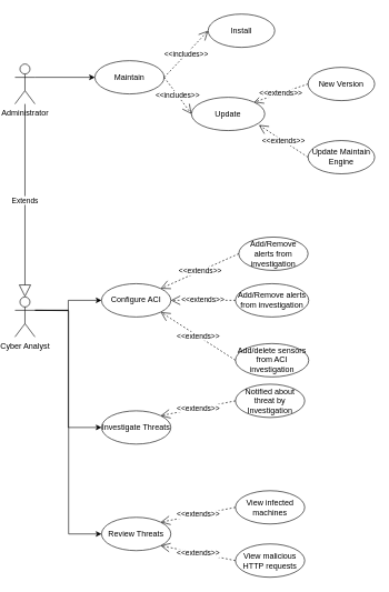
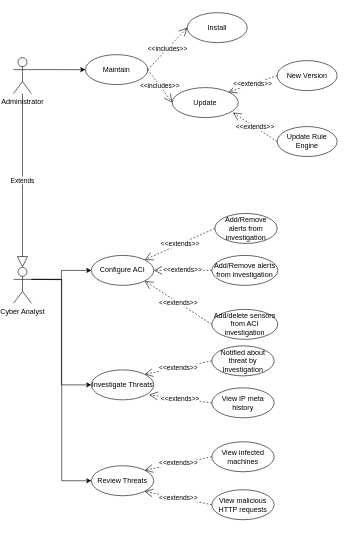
  <mxCell id="0" />
  <mxCell id="1" parent="0" />
  <mxCell id="2" style="edgeStyle=orthogonalEdgeStyle;rounded=0;orthogonalLoop=1;jettySize=auto;html=1;exitX=1;exitY=0.333;exitDx=0;exitDy=0;exitPerimeter=0;entryX=0;entryY=0.5;entryDx=0;entryDy=0;" parent="1" source="3" target="9" edge="1"><mxGeometry relative="1" as="geometry" /></mxCell>
  <mxCell id="3" value="Administrator" style="shape=umlActor;verticalLabelPosition=bottom;verticalAlign=top;html=1;outlineConnect=0;" parent="1" vertex="1"><mxGeometry x="20" y="95" width="30" height="60" as="geometry" /></mxCell>
  <mxCell id="4" style="edgeStyle=orthogonalEdgeStyle;rounded=0;orthogonalLoop=1;jettySize=auto;html=1;exitX=1;exitY=0.333;exitDx=0;exitDy=0;exitPerimeter=0;entryX=0;entryY=0.5;entryDx=0;entryDy=0;" parent="1" source="7" target="14" edge="1"><mxGeometry relative="1" as="geometry" /></mxCell>
  <mxCell id="5" style="edgeStyle=orthogonalEdgeStyle;rounded=0;orthogonalLoop=1;jettySize=auto;html=1;exitX=1;exitY=0.333;exitDx=0;exitDy=0;exitPerimeter=0;entryX=0;entryY=0.5;entryDx=0;entryDy=0;" parent="1" source="7" target="15" edge="1"><mxGeometry relative="1" as="geometry" /></mxCell>
  <mxCell id="6" style="edgeStyle=orthogonalEdgeStyle;rounded=0;orthogonalLoop=1;jettySize=auto;html=1;entryX=0;entryY=0.5;entryDx=0;entryDy=0;" parent="1" target="16" edge="1"><mxGeometry relative="1" as="geometry"><mxPoint x="50" y="465" as="sourcePoint" /></mxGeometry></mxCell>
  <mxCell id="7" value="Cyber Analyst" style="shape=umlActor;verticalLabelPosition=bottom;verticalAlign=top;html=1;outlineConnect=0;" parent="1" vertex="1"><mxGeometry x="20" y="445" width="30" height="60" as="geometry" /></mxCell>
  <mxCell id="8" value="Extends" style="endArrow=block;endSize=16;endFill=0;html=1;rounded=0;entryX=0.5;entryY=0;entryDx=0;entryDy=0;entryPerimeter=0;" parent="1" source="3" target="7" edge="1"><mxGeometry width="160" relative="1" as="geometry"><mxPoint x="250" y="165" as="sourcePoint" /><mxPoint x="410" y="165" as="targetPoint" /></mxGeometry></mxCell>
  <mxCell id="9" value="Maintain" style="ellipse;whiteSpace=wrap;html=1;" parent="1" vertex="1"><mxGeometry x="140" y="90" width="104" height="50" as="geometry" /></mxCell>
  <mxCell id="10" value="Install" style="ellipse;whiteSpace=wrap;html=1;" parent="1" vertex="1"><mxGeometry x="310" y="20" width="100" height="50" as="geometry" /></mxCell>
  <mxCell id="11" value="Update" style="ellipse;whiteSpace=wrap;html=1;" parent="1" vertex="1"><mxGeometry x="285" y="145" width="110" height="50" as="geometry" /></mxCell>
  <mxCell id="12" value="New Version" style="ellipse;whiteSpace=wrap;html=1;" parent="1" vertex="1"><mxGeometry x="460" y="100" width="100" height="50" as="geometry" /></mxCell>
- <mxCell id="13" value="Update Maintain Engine" style="ellipse;whiteSpace=wrap;html=1;" parent="1" vertex="1"><mxGeometry x="460" y="210" width="100" height="50" as="geometry" /></mxCell>
+ <mxCell id="13" value="Update Rule Engine" style="ellipse;whiteSpace=wrap;html=1;" parent="1" vertex="1"><mxGeometry x="460" y="210" width="100" height="50" as="geometry" /></mxCell>
  <mxCell id="14" value="Configure ACI" style="ellipse;whiteSpace=wrap;html=1;" parent="1" vertex="1"><mxGeometry x="150" y="425" width="104" height="50" as="geometry" /></mxCell>
  <mxCell id="15" value="Investigate Threats" style="ellipse;whiteSpace=wrap;html=1;" parent="1" vertex="1"><mxGeometry x="150" y="616" width="104" height="50" as="geometry" /></mxCell>
  <mxCell id="16" value="Review Threats" style="ellipse;whiteSpace=wrap;html=1;" parent="1" vertex="1"><mxGeometry x="150" y="776" width="104" height="50" as="geometry" /></mxCell>
  <mxCell id="17" value="&amp;lt;&amp;lt;includes&amp;gt;&amp;gt;" style="endArrow=open;endSize=12;dashed=1;html=1;rounded=0;exitX=1;exitY=0.5;exitDx=0;exitDy=0;entryX=0;entryY=0.5;entryDx=0;entryDy=0;" parent="1" source="9" target="10" edge="1"><mxGeometry width="160" relative="1" as="geometry"><mxPoint x="370" y="210" as="sourcePoint" /><mxPoint x="530" y="210" as="targetPoint" /></mxGeometry></mxCell>
  <mxCell id="18" value="&amp;lt;&amp;lt;includes&amp;gt;&amp;gt;" style="endArrow=open;endSize=12;dashed=1;html=1;rounded=0;exitX=1;exitY=0.5;exitDx=0;exitDy=0;entryX=0;entryY=0.5;entryDx=0;entryDy=0;" parent="1" source="9" target="11" edge="1"><mxGeometry width="160" relative="1" as="geometry"><mxPoint x="254" y="125" as="sourcePoint" /><mxPoint x="320" y="55" as="targetPoint" /></mxGeometry></mxCell>
  <mxCell id="19" value="&amp;lt;&amp;lt;extends&amp;gt;&amp;gt;" style="endArrow=open;endSize=12;dashed=1;html=1;rounded=0;exitX=0;exitY=0.5;exitDx=0;exitDy=0;entryX=1;entryY=0;entryDx=0;entryDy=0;" parent="1" source="12" target="11" edge="1"><mxGeometry width="160" relative="1" as="geometry"><mxPoint x="264" y="135" as="sourcePoint" /><mxPoint x="330" y="65" as="targetPoint" /></mxGeometry></mxCell>
  <mxCell id="20" value="&amp;lt;&amp;lt;extends&amp;gt;&amp;gt;" style="endArrow=open;endSize=12;dashed=1;html=1;rounded=0;exitX=0;exitY=0.5;exitDx=0;exitDy=0;entryX=0.92;entryY=0.832;entryDx=0;entryDy=0;entryPerimeter=0;" parent="1" source="13" target="11" edge="1"><mxGeometry width="160" relative="1" as="geometry"><mxPoint x="470" y="135" as="sourcePoint" /><mxPoint x="414" y="177" as="targetPoint" /></mxGeometry></mxCell>
  <mxCell id="21" value="Add/Remove alerts from investigation" style="ellipse;whiteSpace=wrap;html=1;" parent="1" vertex="1"><mxGeometry x="351" y="425" width="110" height="50" as="geometry" /></mxCell>
  <mxCell id="22" value="View infected machines" style="ellipse;whiteSpace=wrap;html=1;" parent="1" vertex="1"><mxGeometry x="351" y="736" width="104" height="50" as="geometry" /></mxCell>
  <mxCell id="23" value="View malicious HTTP requests" style="ellipse;whiteSpace=wrap;html=1;" parent="1" vertex="1"><mxGeometry x="351" y="816" width="104" height="50" as="geometry" /></mxCell>
+ <mxCell id="24" value="View IP meta history" style="ellipse;whiteSpace=wrap;html=1;" parent="1" vertex="1"><mxGeometry x="351" y="646" width="104" height="50" as="geometry" /></mxCell>
  <mxCell id="25" value="Add/delete sensors from ACI investigation" style="ellipse;whiteSpace=wrap;html=1;" parent="1" vertex="1"><mxGeometry x="351" y="515" width="110" height="50" as="geometry" /></mxCell>
  <mxCell id="26" value="Notified about threat by Investigation" style="ellipse;whiteSpace=wrap;html=1;" parent="1" vertex="1"><mxGeometry x="351" y="576" width="104" height="50" as="geometry" /></mxCell>
  <mxCell id="27" value="&amp;lt;&amp;lt;extends&amp;gt;&amp;gt;" style="endArrow=open;endSize=12;dashed=1;html=1;rounded=0;exitX=0;exitY=0.5;exitDx=0;exitDy=0;entryX=1;entryY=0.5;entryDx=0;entryDy=0;" parent="1" source="21" target="14" edge="1"><mxGeometry width="160" relative="1" as="geometry"><mxPoint x="470" y="140" as="sourcePoint" /><mxPoint x="414" y="182" as="targetPoint" /></mxGeometry></mxCell>
  <mxCell id="28" value="&amp;lt;&amp;lt;extends&amp;gt;&amp;gt;" style="endArrow=open;endSize=12;dashed=1;html=1;rounded=0;exitX=0;exitY=0.5;exitDx=0;exitDy=0;entryX=1;entryY=1;entryDx=0;entryDy=0;" parent="1" source="25" target="14" edge="1"><mxGeometry width="160" relative="1" as="geometry"><mxPoint x="340" y="410" as="sourcePoint" /><mxPoint x="264" y="460" as="targetPoint" /></mxGeometry></mxCell>
  <mxCell id="29" value="&amp;lt;&amp;lt;extends&amp;gt;&amp;gt;" style="endArrow=open;endSize=12;dashed=1;html=1;rounded=0;exitX=0;exitY=0.5;exitDx=0;exitDy=0;entryX=1;entryY=0;entryDx=0;entryDy=0;" parent="1" source="26" target="15" edge="1"><mxGeometry width="160" relative="1" as="geometry"><mxPoint x="340" y="441" as="sourcePoint" /><mxPoint x="249" y="473" as="targetPoint" /></mxGeometry></mxCell>
+ <mxCell id="30" value="&amp;lt;&amp;lt;extends&amp;gt;&amp;gt;" style="endArrow=open;endSize=12;dashed=1;html=1;rounded=0;exitX=0;exitY=0.5;exitDx=0;exitDy=0;entryX=0.927;entryY=0.832;entryDx=0;entryDy=0;entryPerimeter=0;" parent="1" source="24" target="15" edge="1"><mxGeometry width="160" relative="1" as="geometry"><mxPoint x="350" y="451" as="sourcePoint" /><mxPoint x="259" y="483" as="targetPoint" /></mxGeometry></mxCell>
  <mxCell id="31" value="&amp;lt;&amp;lt;extends&amp;gt;&amp;gt;" style="endArrow=open;endSize=12;dashed=1;html=1;rounded=0;exitX=0;exitY=0.5;exitDx=0;exitDy=0;entryX=1;entryY=0;entryDx=0;entryDy=0;" parent="1" source="22" target="16" edge="1"><mxGeometry width="160" relative="1" as="geometry"><mxPoint x="360" y="461" as="sourcePoint" /><mxPoint x="269" y="493" as="targetPoint" /></mxGeometry></mxCell>
  <mxCell id="32" value="&amp;lt;&amp;lt;extends&amp;gt;&amp;gt;" style="endArrow=open;endSize=12;dashed=1;html=1;rounded=0;exitX=0;exitY=0.5;exitDx=0;exitDy=0;entryX=1;entryY=1;entryDx=0;entryDy=0;" parent="1" source="23" target="16" edge="1"><mxGeometry width="160" relative="1" as="geometry"><mxPoint x="370" y="471" as="sourcePoint" /><mxPoint x="279" y="503" as="targetPoint" /></mxGeometry></mxCell>
  <mxCell id="33" value="Add/Remove alerts from investigation" style="ellipse;whiteSpace=wrap;html=1;" vertex="1" parent="1"><mxGeometry x="356" y="355" width="104" height="50" as="geometry" /></mxCell>
  <mxCell id="34" value="&amp;lt;&amp;lt;extends&amp;gt;&amp;gt;" style="endArrow=open;endSize=12;dashed=1;html=1;rounded=0;exitX=0;exitY=0.5;exitDx=0;exitDy=0;entryX=1;entryY=0;entryDx=0;entryDy=0;" edge="1" parent="1" source="33" target="14"><mxGeometry width="160" relative="1" as="geometry"><mxPoint x="340" y="410" as="sourcePoint" /><mxPoint x="249" y="442" as="targetPoint" /></mxGeometry></mxCell>
